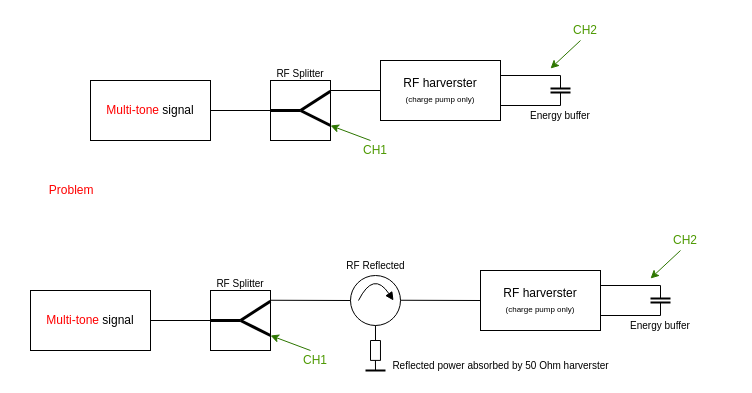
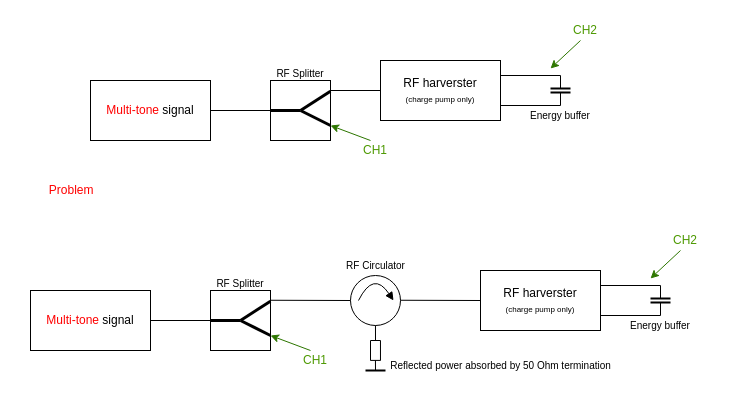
  <mxCell id="0" />
  <mxCell id="1" parent="0" />
  <mxCell id="2" value="RF harverster&lt;div&gt;&lt;font style=&quot;font-size: 8px;&quot;&gt;(charge pump only)&lt;/font&gt;&lt;/div&gt;" style="rounded=1;whiteSpace=wrap;html=1;hachureGap=4;arcSize=0;" parent="1" vertex="1"><mxGeometry x="380" y="60" width="120" height="60" as="geometry" /></mxCell>
  <mxCell id="3" value="" style="group" parent="1" vertex="1" connectable="0"><mxGeometry x="270" y="68" width="60" height="72" as="geometry" /></mxCell>
  <mxCell id="4" value="" style="rounded=0;whiteSpace=wrap;html=1;" parent="3" vertex="1"><mxGeometry y="12" width="60" height="60" as="geometry" /></mxCell>
  <mxCell id="5" value="" style="endArrow=none;html=1;rounded=0;entryX=0.999;entryY=0.178;entryDx=0;entryDy=0;entryPerimeter=0;fontSize=12;strokeWidth=3;" parent="3" target="4" edge="1"><mxGeometry width="50" height="50" relative="1" as="geometry"><mxPoint x="30" y="42" as="sourcePoint" /><mxPoint x="70" y="37" as="targetPoint" /></mxGeometry></mxCell>
  <mxCell id="6" value="" style="endArrow=none;html=1;rounded=0;entryX=1;entryY=0.75;entryDx=0;entryDy=0;fontSize=12;strokeWidth=3;" parent="3" target="4" edge="1"><mxGeometry width="50" height="50" relative="1" as="geometry"><mxPoint x="30" y="42" as="sourcePoint" /><mxPoint x="70" y="33" as="targetPoint" /></mxGeometry></mxCell>
  <mxCell id="7" value="" style="endArrow=none;html=1;rounded=0;exitX=0;exitY=0.5;exitDx=0;exitDy=0;fontSize=12;strokeWidth=3;" parent="3" source="4" edge="1"><mxGeometry width="50" height="50" relative="1" as="geometry"><mxPoint x="40" y="52" as="sourcePoint" /><mxPoint x="30" y="42" as="targetPoint" /></mxGeometry></mxCell>
  <mxCell id="8" value="&lt;font style=&quot;font-size: 10px;&quot;&gt;RF Splitter&lt;/font&gt;" style="text;html=1;align=center;verticalAlign=middle;whiteSpace=wrap;rounded=0;" parent="3" vertex="1"><mxGeometry width="60" height="10" as="geometry" /></mxCell>
  <mxCell id="9" value="&lt;font color=&quot;#ff0000&quot;&gt;Multi-tone&lt;/font&gt; signal" style="rounded=0;whiteSpace=wrap;html=1;" parent="1" vertex="1"><mxGeometry x="90" y="80" width="120" height="60" as="geometry" /></mxCell>
  <mxCell id="10" value="" style="endArrow=none;html=1;rounded=0;exitX=1;exitY=0.5;exitDx=0;exitDy=0;" parent="1" source="9" edge="1"><mxGeometry width="50" height="50" relative="1" as="geometry"><mxPoint x="340" y="160" as="sourcePoint" /><mxPoint x="270" y="110" as="targetPoint" /></mxGeometry></mxCell>
  <mxCell id="11" value="" style="endArrow=none;html=1;rounded=0;entryX=0;entryY=0.5;entryDx=0;entryDy=0;" parent="1" target="2" edge="1"><mxGeometry width="50" height="50" relative="1" as="geometry"><mxPoint x="330" y="90" as="sourcePoint" /><mxPoint x="480" y="80" as="targetPoint" /></mxGeometry></mxCell>
  <mxCell id="12" value="" style="endArrow=none;html=1;rounded=0;" parent="1" edge="1"><mxGeometry width="50" height="50" relative="1" as="geometry"><mxPoint x="560" y="88" as="sourcePoint" /><mxPoint x="560" y="75" as="targetPoint" /></mxGeometry></mxCell>
  <mxCell id="13" value="" style="endArrow=none;html=1;rounded=0;strokeWidth=2;" parent="1" edge="1"><mxGeometry width="50" height="50" relative="1" as="geometry"><mxPoint x="570" y="87.94" as="sourcePoint" /><mxPoint x="550" y="88" as="targetPoint" /></mxGeometry></mxCell>
  <mxCell id="14" value="" style="endArrow=none;html=1;rounded=0;strokeWidth=2;" parent="1" edge="1"><mxGeometry width="50" height="50" relative="1" as="geometry"><mxPoint x="570" y="91.94" as="sourcePoint" /><mxPoint x="550" y="92" as="targetPoint" /></mxGeometry></mxCell>
  <mxCell id="15" value="" style="endArrow=none;html=1;rounded=0;" parent="1" edge="1"><mxGeometry width="50" height="50" relative="1" as="geometry"><mxPoint x="560" y="105" as="sourcePoint" /><mxPoint x="560" y="92" as="targetPoint" /></mxGeometry></mxCell>
  <mxCell id="16" value="" style="endArrow=none;html=1;rounded=0;exitX=1;exitY=0.25;exitDx=0;exitDy=0;" parent="1" source="2" edge="1"><mxGeometry width="50" height="50" relative="1" as="geometry"><mxPoint x="500" y="80" as="sourcePoint" /><mxPoint x="560" y="75" as="targetPoint" /></mxGeometry></mxCell>
  <mxCell id="17" value="" style="endArrow=none;html=1;rounded=0;exitX=1;exitY=0.75;exitDx=0;exitDy=0;" parent="1" source="2" edge="1"><mxGeometry width="50" height="50" relative="1" as="geometry"><mxPoint x="510" y="85" as="sourcePoint" /><mxPoint x="560" y="105" as="targetPoint" /></mxGeometry></mxCell>
  <mxCell id="18" value="&lt;font style=&quot;font-size: 10px;&quot;&gt;Energy&amp;nbsp;&lt;/font&gt;&lt;span style=&quot;font-size: 10px; background-color: initial;&quot;&gt;buffer&lt;/span&gt;" style="text;html=1;align=center;verticalAlign=middle;whiteSpace=wrap;rounded=0;" parent="1" vertex="1"><mxGeometry x="530" y="110" width="60" height="10" as="geometry" /></mxCell>
  <mxCell id="19" value="" style="endArrow=classic;html=1;rounded=0;fillColor=#60a917;strokeColor=#2D7600;" parent="1" edge="1"><mxGeometry width="50" height="50" relative="1" as="geometry"><mxPoint x="580" y="40" as="sourcePoint" /><mxPoint x="550" y="68" as="targetPoint" /></mxGeometry></mxCell>
  <mxCell id="20" value="&lt;font color=&quot;#4d9900&quot;&gt;CH2&lt;/font&gt;" style="text;html=1;align=center;verticalAlign=middle;whiteSpace=wrap;rounded=0;" parent="1" vertex="1"><mxGeometry x="570" y="20" width="30" height="20" as="geometry" /></mxCell>
  <mxCell id="21" value="" style="endArrow=classic;html=1;rounded=0;fillColor=#60a917;strokeColor=#2D7600;entryX=1;entryY=0.75;entryDx=0;entryDy=0;" parent="1" target="4" edge="1"><mxGeometry width="50" height="50" relative="1" as="geometry"><mxPoint x="370" y="140" as="sourcePoint" /><mxPoint x="340" y="168" as="targetPoint" /></mxGeometry></mxCell>
  <mxCell id="22" value="&lt;font color=&quot;#4d9900&quot;&gt;CH1&lt;/font&gt;" style="text;html=1;align=center;verticalAlign=middle;whiteSpace=wrap;rounded=0;" parent="1" vertex="1"><mxGeometry x="360" y="140" width="30" height="20" as="geometry" /></mxCell>
  <mxCell id="23" value="&lt;font color=&quot;#ff0000&quot;&gt;Problem &lt;/font&gt;&lt;font color=&quot;#ffffff&quot;&gt;with this setup is the input impedance is not 50 ohm, and causes reflected power (also visiable on the scope CH2)&lt;/font&gt;" style="text;html=1;align=center;verticalAlign=middle;whiteSpace=wrap;rounded=0;" vertex="1" parent="1"><mxGeometry x="20" y="180" width="710" height="20" as="geometry" /></mxCell>
  <mxCell id="24" value="RF harverster&lt;div&gt;&lt;font style=&quot;font-size: 8px;&quot;&gt;(charge pump only)&lt;/font&gt;&lt;/div&gt;" style="rounded=1;whiteSpace=wrap;html=1;hachureGap=4;arcSize=0;" vertex="1" parent="1"><mxGeometry x="480" y="270" width="120" height="60" as="geometry" /></mxCell>
  <mxCell id="25" value="" style="group" vertex="1" connectable="0" parent="1"><mxGeometry x="210" y="278" width="60" height="72" as="geometry" /></mxCell>
  <mxCell id="26" value="" style="rounded=0;whiteSpace=wrap;html=1;" vertex="1" parent="25"><mxGeometry y="12" width="60" height="60" as="geometry" /></mxCell>
  <mxCell id="27" value="" style="endArrow=none;html=1;rounded=0;entryX=0.999;entryY=0.178;entryDx=0;entryDy=0;entryPerimeter=0;fontSize=12;strokeWidth=3;" edge="1" parent="25" target="26"><mxGeometry width="50" height="50" relative="1" as="geometry"><mxPoint x="30" y="42" as="sourcePoint" /><mxPoint x="70" y="37" as="targetPoint" /></mxGeometry></mxCell>
  <mxCell id="28" value="" style="endArrow=none;html=1;rounded=0;entryX=1;entryY=0.75;entryDx=0;entryDy=0;fontSize=12;strokeWidth=3;" edge="1" parent="25" target="26"><mxGeometry width="50" height="50" relative="1" as="geometry"><mxPoint x="30" y="42" as="sourcePoint" /><mxPoint x="70" y="33" as="targetPoint" /></mxGeometry></mxCell>
  <mxCell id="29" value="" style="endArrow=none;html=1;rounded=0;exitX=0;exitY=0.5;exitDx=0;exitDy=0;fontSize=12;strokeWidth=3;" edge="1" parent="25" source="26"><mxGeometry width="50" height="50" relative="1" as="geometry"><mxPoint x="40" y="52" as="sourcePoint" /><mxPoint x="30" y="42" as="targetPoint" /></mxGeometry></mxCell>
  <mxCell id="30" value="&lt;font style=&quot;font-size: 10px;&quot;&gt;RF Splitter&lt;/font&gt;" style="text;html=1;align=center;verticalAlign=middle;whiteSpace=wrap;rounded=0;" vertex="1" parent="25"><mxGeometry width="60" height="10" as="geometry" /></mxCell>
  <mxCell id="31" value="&lt;font color=&quot;#ff0000&quot;&gt;Multi-tone&lt;/font&gt; signal" style="rounded=0;whiteSpace=wrap;html=1;" vertex="1" parent="1"><mxGeometry x="30" y="290" width="120" height="60" as="geometry" /></mxCell>
  <mxCell id="32" value="" style="endArrow=none;html=1;rounded=0;exitX=1;exitY=0.5;exitDx=0;exitDy=0;" edge="1" parent="1" source="31"><mxGeometry width="50" height="50" relative="1" as="geometry"><mxPoint x="280" y="370" as="sourcePoint" /><mxPoint x="210" y="320" as="targetPoint" /></mxGeometry></mxCell>
  <mxCell id="33" value="" style="endArrow=none;html=1;rounded=0;" edge="1" parent="1"><mxGeometry width="50" height="50" relative="1" as="geometry"><mxPoint x="660" y="298" as="sourcePoint" /><mxPoint x="660" y="285" as="targetPoint" /></mxGeometry></mxCell>
  <mxCell id="34" value="" style="endArrow=none;html=1;rounded=0;strokeWidth=2;" edge="1" parent="1"><mxGeometry width="50" height="50" relative="1" as="geometry"><mxPoint x="670" y="297.94" as="sourcePoint" /><mxPoint x="650" y="298" as="targetPoint" /></mxGeometry></mxCell>
  <mxCell id="35" value="" style="endArrow=none;html=1;rounded=0;strokeWidth=2;" edge="1" parent="1"><mxGeometry width="50" height="50" relative="1" as="geometry"><mxPoint x="670" y="301.94" as="sourcePoint" /><mxPoint x="650" y="302" as="targetPoint" /></mxGeometry></mxCell>
  <mxCell id="36" value="" style="endArrow=none;html=1;rounded=0;" edge="1" parent="1"><mxGeometry width="50" height="50" relative="1" as="geometry"><mxPoint x="660" y="315" as="sourcePoint" /><mxPoint x="660" y="302" as="targetPoint" /></mxGeometry></mxCell>
  <mxCell id="37" value="" style="endArrow=none;html=1;rounded=0;exitX=1;exitY=0.25;exitDx=0;exitDy=0;" edge="1" parent="1" source="24"><mxGeometry width="50" height="50" relative="1" as="geometry"><mxPoint x="600" y="290" as="sourcePoint" /><mxPoint x="660" y="285" as="targetPoint" /></mxGeometry></mxCell>
  <mxCell id="38" value="" style="endArrow=none;html=1;rounded=0;exitX=1;exitY=0.75;exitDx=0;exitDy=0;" edge="1" parent="1" source="24"><mxGeometry width="50" height="50" relative="1" as="geometry"><mxPoint x="610" y="295" as="sourcePoint" /><mxPoint x="660" y="315" as="targetPoint" /></mxGeometry></mxCell>
  <mxCell id="39" value="&lt;font style=&quot;font-size: 10px;&quot;&gt;Energy&amp;nbsp;&lt;/font&gt;&lt;span style=&quot;font-size: 10px; background-color: initial;&quot;&gt;buffer&lt;/span&gt;" style="text;html=1;align=center;verticalAlign=middle;whiteSpace=wrap;rounded=0;" vertex="1" parent="1"><mxGeometry x="630" y="320" width="60" height="10" as="geometry" /></mxCell>
  <mxCell id="40" value="" style="endArrow=classic;html=1;rounded=0;fillColor=#60a917;strokeColor=#2D7600;" edge="1" parent="1"><mxGeometry width="50" height="50" relative="1" as="geometry"><mxPoint x="680" y="250" as="sourcePoint" /><mxPoint x="650" y="278" as="targetPoint" /></mxGeometry></mxCell>
  <mxCell id="41" value="&lt;font color=&quot;#4d9900&quot;&gt;CH2&lt;/font&gt;" style="text;html=1;align=center;verticalAlign=middle;whiteSpace=wrap;rounded=0;" vertex="1" parent="1"><mxGeometry x="670" y="230" width="30" height="20" as="geometry" /></mxCell>
  <mxCell id="42" value="" style="endArrow=classic;html=1;rounded=0;fillColor=#60a917;strokeColor=#2D7600;entryX=1;entryY=0.75;entryDx=0;entryDy=0;" edge="1" parent="1" target="26"><mxGeometry width="50" height="50" relative="1" as="geometry"><mxPoint x="310" y="350" as="sourcePoint" /><mxPoint x="280" y="378" as="targetPoint" /></mxGeometry></mxCell>
  <mxCell id="43" value="&lt;font color=&quot;#4d9900&quot;&gt;CH1&lt;/font&gt;" style="text;html=1;align=center;verticalAlign=middle;whiteSpace=wrap;rounded=0;" vertex="1" parent="1"><mxGeometry x="300" y="350" width="30" height="20" as="geometry" /></mxCell>
  <mxCell id="44" value="" style="ellipse;whiteSpace=wrap;html=1;aspect=fixed;" vertex="1" parent="1"><mxGeometry x="350" y="275" width="50" height="50" as="geometry" /></mxCell>
  <mxCell id="45" value="" style="endArrow=block;html=1;rounded=0;curved=1;endFill=1;" edge="1" parent="1"><mxGeometry width="50" height="50" relative="1" as="geometry"><mxPoint x="358" y="300" as="sourcePoint" /><mxPoint x="393" y="300" as="targetPoint" /><Array as="points"><mxPoint x="373" y="270" /><mxPoint x="393" y="300" /></Array></mxGeometry></mxCell>
  <mxCell id="46" value="" style="endArrow=none;html=1;rounded=0;exitX=1;exitY=0.5;exitDx=0;exitDy=0;entryX=0;entryY=0.5;entryDx=0;entryDy=0;" edge="1" parent="1" target="44"><mxGeometry width="50" height="50" relative="1" as="geometry"><mxPoint x="270" y="299.76" as="sourcePoint" /><mxPoint x="330" y="299.76" as="targetPoint" /></mxGeometry></mxCell>
  <mxCell id="47" value="" style="endArrow=none;html=1;rounded=0;exitX=1;exitY=0.5;exitDx=0;exitDy=0;entryX=0;entryY=0.5;entryDx=0;entryDy=0;" edge="1" parent="1"><mxGeometry width="50" height="50" relative="1" as="geometry"><mxPoint x="400" y="299.76" as="sourcePoint" /><mxPoint x="480" y="300" as="targetPoint" /></mxGeometry></mxCell>
  <mxCell id="48" value="" style="endArrow=none;html=1;rounded=0;" edge="1" parent="1"><mxGeometry width="50" height="50" relative="1" as="geometry"><mxPoint x="370" y="360" as="sourcePoint" /><mxPoint x="370" y="340" as="targetPoint" /></mxGeometry></mxCell>
  <mxCell id="49" value="" style="endArrow=none;html=1;rounded=0;" edge="1" parent="1"><mxGeometry width="50" height="50" relative="1" as="geometry"><mxPoint x="379.97" y="360" as="sourcePoint" /><mxPoint x="379.97" y="340" as="targetPoint" /></mxGeometry></mxCell>
  <mxCell id="50" value="" style="endArrow=none;html=1;rounded=0;" edge="1" parent="1"><mxGeometry width="50" height="50" relative="1" as="geometry"><mxPoint x="375" y="340" as="sourcePoint" /><mxPoint x="374.97" y="325" as="targetPoint" /></mxGeometry></mxCell>
  <mxCell id="51" value="" style="endArrow=none;html=1;rounded=0;" edge="1" parent="1"><mxGeometry width="50" height="50" relative="1" as="geometry"><mxPoint x="380" y="340" as="sourcePoint" /><mxPoint x="370" y="340" as="targetPoint" /></mxGeometry></mxCell>
  <mxCell id="52" value="" style="endArrow=none;html=1;rounded=0;" edge="1" parent="1"><mxGeometry width="50" height="50" relative="1" as="geometry"><mxPoint x="380" y="359.9" as="sourcePoint" /><mxPoint x="370" y="359.9" as="targetPoint" /></mxGeometry></mxCell>
  <mxCell id="53" value="" style="endArrow=none;html=1;rounded=0;" edge="1" parent="1"><mxGeometry width="50" height="50" relative="1" as="geometry"><mxPoint x="375" y="370" as="sourcePoint" /><mxPoint x="374.95" y="360" as="targetPoint" /></mxGeometry></mxCell>
  <mxCell id="54" value="" style="endArrow=none;html=1;rounded=0;strokeWidth=2;" edge="1" parent="1"><mxGeometry width="50" height="50" relative="1" as="geometry"><mxPoint x="385" y="370" as="sourcePoint" /><mxPoint x="365" y="370.06" as="targetPoint" /></mxGeometry></mxCell>
- <mxCell id="55" value="&lt;span style=&quot;font-size: 10px;&quot;&gt;RF Reflected&lt;/span&gt;" style="text;html=1;align=center;verticalAlign=middle;whiteSpace=wrap;rounded=0;" vertex="1" parent="1"><mxGeometry x="337.5" y="260" width="75" height="10" as="geometry" /></mxCell>
- <mxCell id="56" value="&lt;span style=&quot;font-size: 10px;&quot;&gt;Reflected power absorbed by 50 Ohm harverster&lt;/span&gt;" style="text;html=1;align=center;verticalAlign=middle;whiteSpace=wrap;rounded=0;" vertex="1" parent="1"><mxGeometry x="382.5" y="360" width="235" height="10" as="geometry" /></mxCell>
+ <mxCell id="55" value="&lt;span style=&quot;font-size: 10px;&quot;&gt;RF Circulator&lt;/span&gt;" style="text;html=1;align=center;verticalAlign=middle;whiteSpace=wrap;rounded=0;" vertex="1" parent="1"><mxGeometry x="337.5" y="260" width="75" height="10" as="geometry" /></mxCell>
+ <mxCell id="56" value="&lt;span style=&quot;font-size: 10px;&quot;&gt;Reflected power absorbed by 50 Ohm termination&lt;/span&gt;" style="text;html=1;align=center;verticalAlign=middle;whiteSpace=wrap;rounded=0;" vertex="1" parent="1"><mxGeometry x="382.5" y="360" width="235" height="10" as="geometry" /></mxCell>
